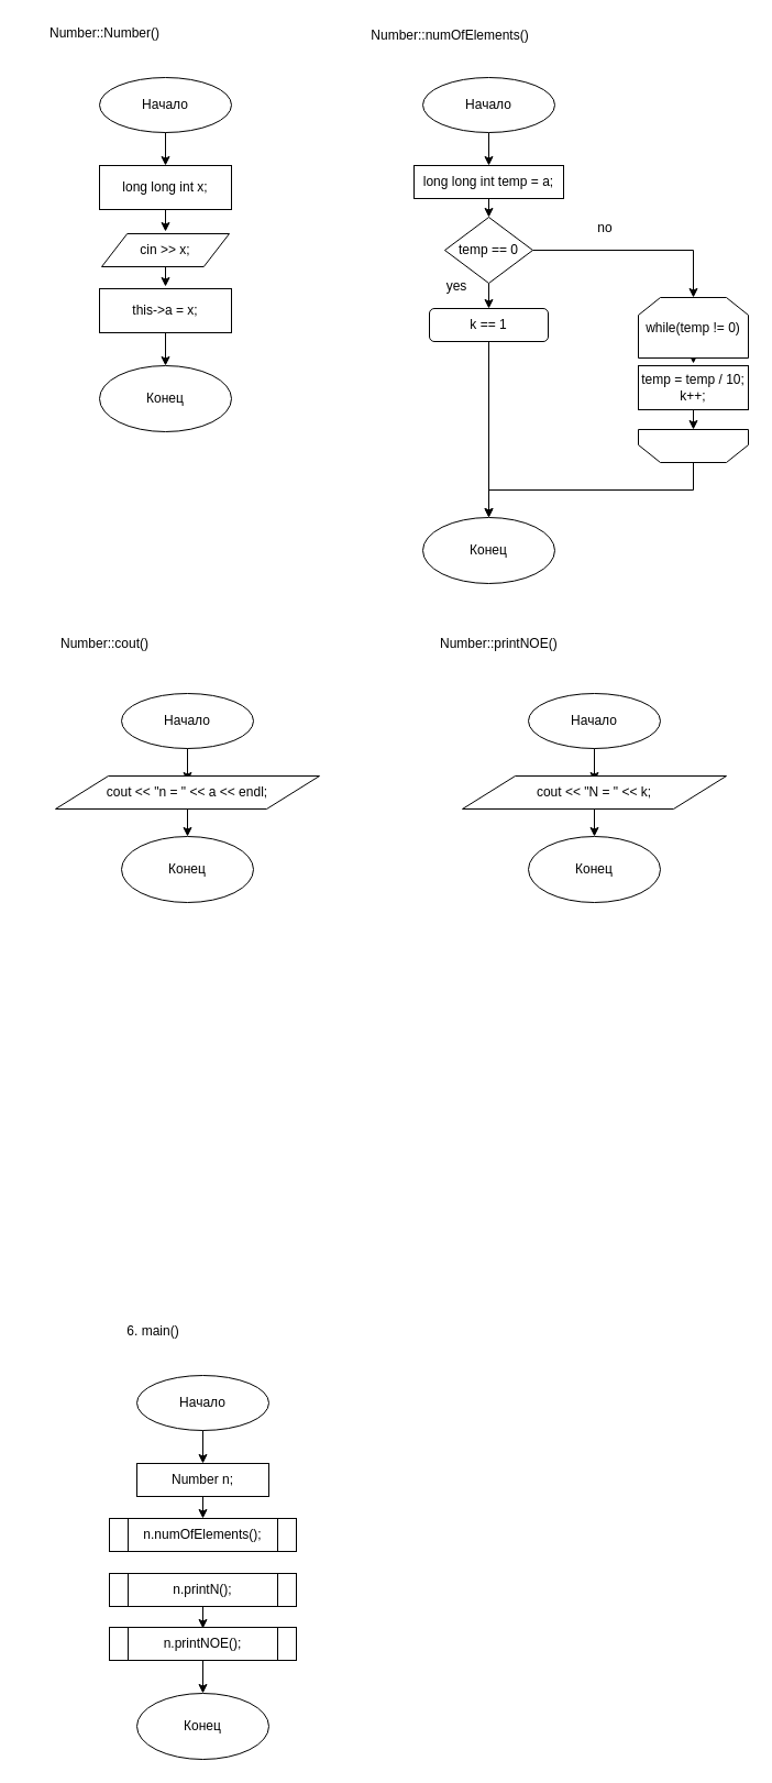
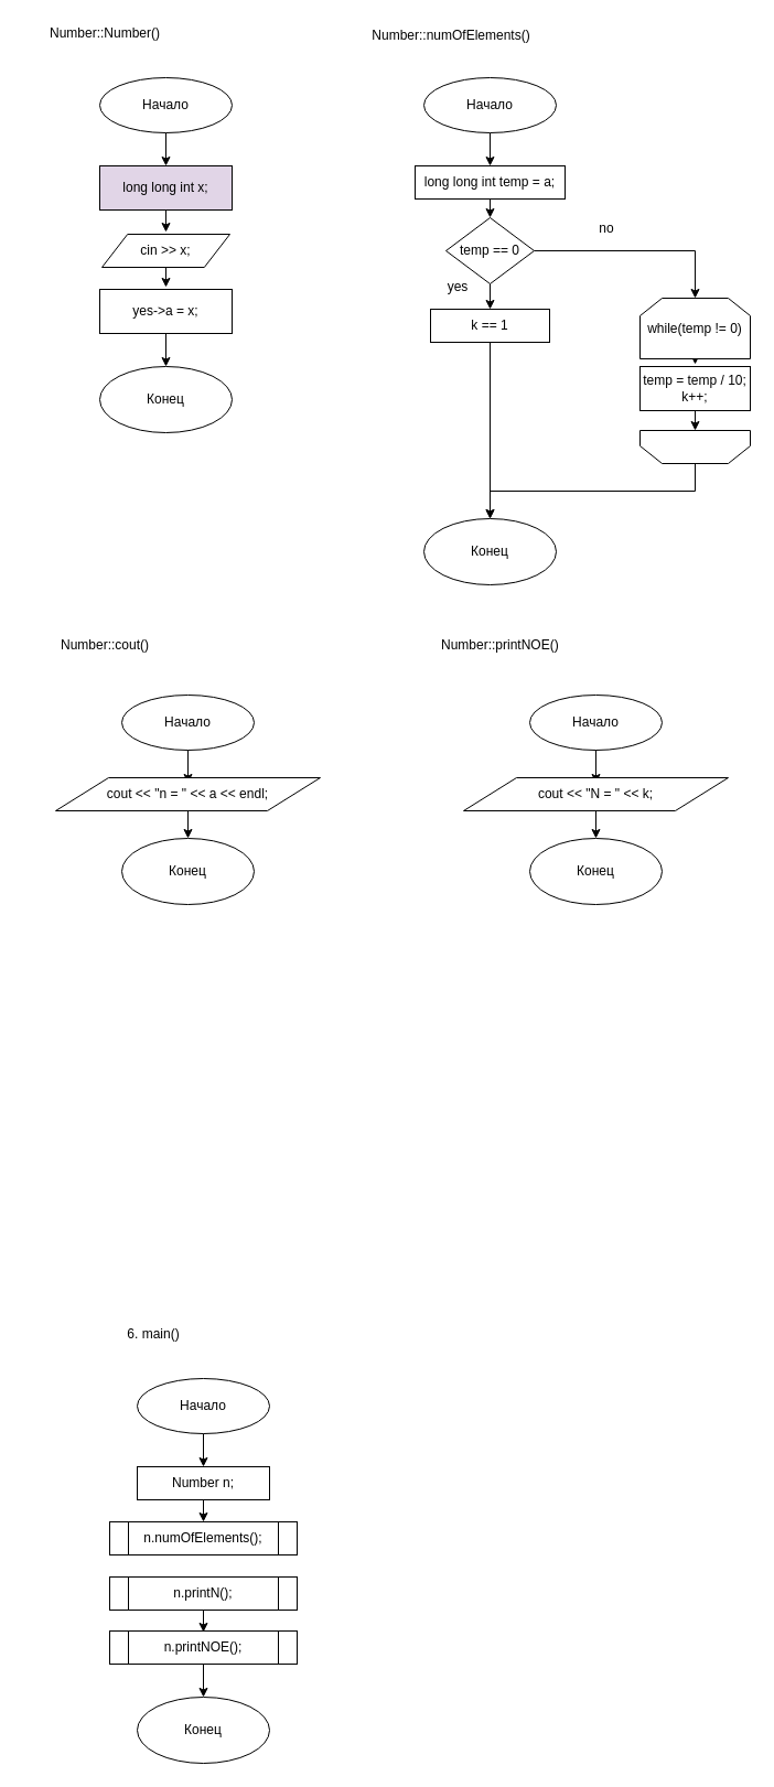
  <mxCell id="0" />
  <mxCell id="1" parent="0" />
  <mxCell id="2" value="Начало" style="ellipse;whiteSpace=wrap;html=1;" vertex="1" parent="1"><mxGeometry x="90" y="70" width="120" height="50" as="geometry" /></mxCell>
  <mxCell id="3" value="Number::Number()" style="text;html=1;strokeColor=none;fillColor=none;align=center;verticalAlign=middle;whiteSpace=wrap;rounded=0;" vertex="1" parent="1"><mxGeometry x="40" y="20" width="110" height="20" as="geometry" /></mxCell>
  <mxCell id="4" style="edgeStyle=orthogonalEdgeStyle;rounded=0;orthogonalLoop=1;jettySize=auto;html=1;exitX=0.5;exitY=1;exitDx=0;exitDy=0;" edge="1" parent="1" source="5"><mxGeometry relative="1" as="geometry"><mxPoint x="150" y="210" as="targetPoint" /></mxGeometry></mxCell>
- <mxCell id="5" value="long long int x;" style="rounded=0;whiteSpace=wrap;html=1;" vertex="1" parent="1"><mxGeometry x="90" y="150" width="120" height="40" as="geometry" /></mxCell>
+ <mxCell id="5" value="long long int x;" style="rounded=0;whiteSpace=wrap;html=1;fillColor=#e1d5e7;" vertex="1" parent="1"><mxGeometry x="90" y="150" width="120" height="40" as="geometry" /></mxCell>
  <mxCell id="6" value="Конец" style="ellipse;whiteSpace=wrap;html=1;" vertex="1" parent="1"><mxGeometry x="90" y="332" width="120" height="60" as="geometry" /></mxCell>
  <mxCell id="7" value="" style="endArrow=classic;html=1;exitX=0.5;exitY=1;exitDx=0;exitDy=0;" edge="1" parent="1" source="2"><mxGeometry width="50" height="50" relative="1" as="geometry"><mxPoint x="90" y="410" as="sourcePoint" /><mxPoint x="150" y="150" as="targetPoint" /></mxGeometry></mxCell>
  <mxCell id="8" value="" style="endArrow=classic;html=1;entryX=0.5;entryY=0;entryDx=0;entryDy=0;" edge="1" parent="1" target="6"><mxGeometry width="50" height="50" relative="1" as="geometry"><mxPoint x="150" y="302" as="sourcePoint" /><mxPoint x="160" y="262" as="targetPoint" /></mxGeometry></mxCell>
  <mxCell id="9" value="Number::numOfElements()" style="text;html=1;strokeColor=none;fillColor=none;align=center;verticalAlign=middle;whiteSpace=wrap;rounded=0;" vertex="1" parent="1"><mxGeometry x="334" y="22" width="150" height="20" as="geometry" /></mxCell>
  <mxCell id="10" style="edgeStyle=orthogonalEdgeStyle;rounded=0;orthogonalLoop=1;jettySize=auto;html=1;exitX=0.5;exitY=1;exitDx=0;exitDy=0;" edge="1" parent="1" source="11"><mxGeometry relative="1" as="geometry"><mxPoint x="444" y="150" as="targetPoint" /></mxGeometry></mxCell>
  <mxCell id="11" value="Начало" style="ellipse;whiteSpace=wrap;html=1;" vertex="1" parent="1"><mxGeometry x="384" y="70" width="120" height="50" as="geometry" /></mxCell>
  <mxCell id="12" style="edgeStyle=orthogonalEdgeStyle;rounded=0;orthogonalLoop=1;jettySize=auto;html=1;exitX=0.5;exitY=1;exitDx=0;exitDy=0;entryX=0.5;entryY=0;entryDx=0;entryDy=0;" edge="1" parent="1" source="13" target="37"><mxGeometry relative="1" as="geometry" /></mxCell>
  <mxCell id="13" value="long long int temp = a;" style="rounded=0;whiteSpace=wrap;html=1;" vertex="1" parent="1"><mxGeometry x="376" y="150" width="136" height="30" as="geometry" /></mxCell>
  <mxCell id="14" value="Конец" style="ellipse;whiteSpace=wrap;html=1;" vertex="1" parent="1"><mxGeometry x="384" y="470" width="120" height="60" as="geometry" /></mxCell>
  <mxCell id="15" value="Number::cout()" style="text;html=1;strokeColor=none;fillColor=none;align=center;verticalAlign=middle;whiteSpace=wrap;rounded=0;" vertex="1" parent="1"><mxGeometry x="20" y="575" width="150" height="20" as="geometry" /></mxCell>
  <mxCell id="16" value="Конец" style="ellipse;whiteSpace=wrap;html=1;" vertex="1" parent="1"><mxGeometry x="110" y="760" width="120" height="60" as="geometry" /></mxCell>
  <mxCell id="17" value="Начало" style="ellipse;whiteSpace=wrap;html=1;" vertex="1" parent="1"><mxGeometry x="110" y="630" width="120" height="50" as="geometry" /></mxCell>
  <mxCell id="18" value="" style="endArrow=classic;html=1;exitX=0.5;exitY=1;exitDx=0;exitDy=0;" edge="1" parent="1" source="17"><mxGeometry width="50" height="50" relative="1" as="geometry"><mxPoint x="110" y="970" as="sourcePoint" /><mxPoint x="170" y="710" as="targetPoint" /></mxGeometry></mxCell>
  <mxCell id="19" style="edgeStyle=orthogonalEdgeStyle;rounded=0;orthogonalLoop=1;jettySize=auto;html=1;exitX=0.5;exitY=1;exitDx=0;exitDy=0;entryX=0.5;entryY=0;entryDx=0;entryDy=0;" edge="1" parent="1" source="20"><mxGeometry relative="1" as="geometry"><mxPoint x="170" y="760" as="targetPoint" /></mxGeometry></mxCell>
  <mxCell id="20" value="cout &amp;lt;&amp;lt; &quot;n = &quot; &amp;lt;&amp;lt; a &amp;lt;&amp;lt; endl;" style="shape=parallelogram;perimeter=parallelogramPerimeter;whiteSpace=wrap;html=1;" vertex="1" parent="1"><mxGeometry x="50" y="705" width="240" height="30" as="geometry" /></mxCell>
  <mxCell id="21" value="6. main()" style="text;html=1;strokeColor=none;fillColor=none;align=center;verticalAlign=middle;whiteSpace=wrap;rounded=0;" vertex="1" parent="1"><mxGeometry x="50" y="1200" width="178" height="20" as="geometry" /></mxCell>
  <mxCell id="22" value="Начало" style="ellipse;whiteSpace=wrap;html=1;" vertex="1" parent="1"><mxGeometry x="124" y="1250" width="120" height="50" as="geometry" /></mxCell>
  <mxCell id="23" value="" style="endArrow=classic;html=1;exitX=0.5;exitY=1;exitDx=0;exitDy=0;" edge="1" parent="1" source="22"><mxGeometry width="50" height="50" relative="1" as="geometry"><mxPoint x="124" y="1590" as="sourcePoint" /><mxPoint x="184" y="1330" as="targetPoint" /></mxGeometry></mxCell>
  <mxCell id="24" style="edgeStyle=orthogonalEdgeStyle;rounded=0;orthogonalLoop=1;jettySize=auto;html=1;exitX=0.5;exitY=1;exitDx=0;exitDy=0;entryX=0.5;entryY=0;entryDx=0;entryDy=0;" edge="1" parent="1" source="25"><mxGeometry relative="1" as="geometry"><mxPoint x="184" y="1380" as="targetPoint" /></mxGeometry></mxCell>
  <mxCell id="25" value="Number n;" style="rounded=0;whiteSpace=wrap;html=1;" vertex="1" parent="1"><mxGeometry x="124" y="1330" width="120" height="30" as="geometry" /></mxCell>
  <mxCell id="26" value="n.numOfElements();" style="shape=process;whiteSpace=wrap;html=1;backgroundOutline=1;" vertex="1" parent="1"><mxGeometry x="99" y="1380" width="170" height="30" as="geometry" /></mxCell>
  <mxCell id="27" style="edgeStyle=orthogonalEdgeStyle;rounded=0;orthogonalLoop=1;jettySize=auto;html=1;exitX=0.5;exitY=1;exitDx=0;exitDy=0;entryX=0.5;entryY=0;entryDx=0;entryDy=0;" edge="1" parent="1" source="28"><mxGeometry relative="1" as="geometry"><mxPoint x="184" y="1480" as="targetPoint" /></mxGeometry></mxCell>
  <mxCell id="28" value="n.printN();" style="shape=process;whiteSpace=wrap;html=1;backgroundOutline=1;" vertex="1" parent="1"><mxGeometry x="99" y="1430" width="170" height="30" as="geometry" /></mxCell>
  <mxCell id="29" style="edgeStyle=orthogonalEdgeStyle;rounded=0;orthogonalLoop=1;jettySize=auto;html=1;exitX=0.5;exitY=1;exitDx=0;exitDy=0;entryX=0.5;entryY=0;entryDx=0;entryDy=0;" edge="1" parent="1" target="30"><mxGeometry relative="1" as="geometry"><mxPoint x="184" y="1509" as="sourcePoint" /></mxGeometry></mxCell>
  <mxCell id="30" value="Конец" style="ellipse;whiteSpace=wrap;html=1;" vertex="1" parent="1"><mxGeometry x="124" y="1539" width="120" height="60" as="geometry" /></mxCell>
  <mxCell id="31" value="n.printNOE();" style="shape=process;whiteSpace=wrap;html=1;backgroundOutline=1;" vertex="1" parent="1"><mxGeometry x="99" y="1479" width="170" height="30" as="geometry" /></mxCell>
- <mxCell id="32" value="this-&amp;gt;a = x;" style="rounded=0;whiteSpace=wrap;html=1;" vertex="1" parent="1"><mxGeometry x="90" y="262" width="120" height="40" as="geometry" /></mxCell>
+ <mxCell id="32" value="yes-&amp;gt;a = x;" style="rounded=0;whiteSpace=wrap;html=1;" vertex="1" parent="1"><mxGeometry x="90" y="262" width="120" height="40" as="geometry" /></mxCell>
  <mxCell id="33" style="edgeStyle=orthogonalEdgeStyle;rounded=0;orthogonalLoop=1;jettySize=auto;html=1;exitX=0.5;exitY=1;exitDx=0;exitDy=0;" edge="1" parent="1" source="34"><mxGeometry relative="1" as="geometry"><mxPoint x="150" y="260" as="targetPoint" /></mxGeometry></mxCell>
  <mxCell id="34" value="cin &amp;gt;&amp;gt; x;" style="shape=parallelogram;perimeter=parallelogramPerimeter;whiteSpace=wrap;html=1;" vertex="1" parent="1"><mxGeometry x="92" y="212" width="116" height="30" as="geometry" /></mxCell>
  <mxCell id="35" style="edgeStyle=orthogonalEdgeStyle;rounded=0;orthogonalLoop=1;jettySize=auto;html=1;exitX=0.5;exitY=1;exitDx=0;exitDy=0;entryX=0.5;entryY=0;entryDx=0;entryDy=0;" edge="1" parent="1" source="37" target="39"><mxGeometry relative="1" as="geometry" /></mxCell>
  <mxCell id="36" style="edgeStyle=orthogonalEdgeStyle;rounded=0;orthogonalLoop=1;jettySize=auto;html=1;exitX=1;exitY=0.5;exitDx=0;exitDy=0;entryX=0.5;entryY=0;entryDx=0;entryDy=0;" edge="1" parent="1" source="37" target="43"><mxGeometry relative="1" as="geometry" /></mxCell>
  <mxCell id="37" value="temp == 0" style="rhombus;whiteSpace=wrap;html=1;" vertex="1" parent="1"><mxGeometry x="404" y="197" width="80" height="60" as="geometry" /></mxCell>
  <mxCell id="38" style="edgeStyle=orthogonalEdgeStyle;rounded=0;orthogonalLoop=1;jettySize=auto;html=1;exitX=0.5;exitY=1;exitDx=0;exitDy=0;entryX=0.5;entryY=0;entryDx=0;entryDy=0;" edge="1" parent="1" source="39" target="14"><mxGeometry relative="1" as="geometry" /></mxCell>
- <mxCell id="39" value="k == 1" style="whiteSpace=wrap;html=1;rounded=1;" vertex="1" parent="1"><mxGeometry x="390" y="280" width="108" height="30" as="geometry" /></mxCell>
+ <mxCell id="39" value="k == 1" style="rounded=0;whiteSpace=wrap;html=1;" vertex="1" parent="1"><mxGeometry x="390" y="280" width="108" height="30" as="geometry" /></mxCell>
  <mxCell id="40" value="yes" style="text;html=1;strokeColor=none;fillColor=none;align=center;verticalAlign=middle;whiteSpace=wrap;rounded=0;" vertex="1" parent="1"><mxGeometry x="395" y="250" width="40" height="20" as="geometry" /></mxCell>
  <mxCell id="41" value="no" style="text;html=1;strokeColor=none;fillColor=none;align=center;verticalAlign=middle;whiteSpace=wrap;rounded=0;" vertex="1" parent="1"><mxGeometry x="530" y="197" width="40" height="20" as="geometry" /></mxCell>
  <mxCell id="42" style="edgeStyle=orthogonalEdgeStyle;rounded=0;orthogonalLoop=1;jettySize=auto;html=1;exitX=0.5;exitY=1;exitDx=0;exitDy=0;" edge="1" parent="1" source="43"><mxGeometry relative="1" as="geometry"><mxPoint x="630" y="330" as="targetPoint" /></mxGeometry></mxCell>
  <mxCell id="43" value="while(temp != 0)" style="shape=loopLimit;whiteSpace=wrap;html=1;" vertex="1" parent="1"><mxGeometry x="580" y="270" width="100" height="55" as="geometry" /></mxCell>
  <mxCell id="44" style="edgeStyle=orthogonalEdgeStyle;rounded=0;orthogonalLoop=1;jettySize=auto;html=1;exitX=0.5;exitY=1;exitDx=0;exitDy=0;entryX=0.5;entryY=1;entryDx=0;entryDy=0;" edge="1" parent="1" source="45" target="47"><mxGeometry relative="1" as="geometry" /></mxCell>
  <mxCell id="45" value="temp = temp / 10;&lt;br&gt;k++;" style="rounded=0;whiteSpace=wrap;html=1;" vertex="1" parent="1"><mxGeometry x="580" y="332" width="100" height="40" as="geometry" /></mxCell>
  <mxCell id="46" style="edgeStyle=orthogonalEdgeStyle;rounded=0;orthogonalLoop=1;jettySize=auto;html=1;exitX=0.5;exitY=0;exitDx=0;exitDy=0;entryX=0.5;entryY=0;entryDx=0;entryDy=0;" edge="1" parent="1" source="47" target="14"><mxGeometry relative="1" as="geometry" /></mxCell>
  <mxCell id="47" value="" style="shape=loopLimit;whiteSpace=wrap;html=1;rotation=-180;" vertex="1" parent="1"><mxGeometry x="580" y="390" width="100" height="30" as="geometry" /></mxCell>
  <mxCell id="48" value="Number::printNOE()&amp;nbsp;" style="text;html=1;strokeColor=none;fillColor=none;align=center;verticalAlign=middle;whiteSpace=wrap;rounded=0;" vertex="1" parent="1"><mxGeometry x="380" y="575" width="150" height="20" as="geometry" /></mxCell>
  <mxCell id="49" value="Конец" style="ellipse;whiteSpace=wrap;html=1;" vertex="1" parent="1"><mxGeometry x="480" y="760" width="120" height="60" as="geometry" /></mxCell>
  <mxCell id="50" value="Начало" style="ellipse;whiteSpace=wrap;html=1;" vertex="1" parent="1"><mxGeometry x="480" y="630" width="120" height="50" as="geometry" /></mxCell>
  <mxCell id="51" value="" style="endArrow=classic;html=1;exitX=0.5;exitY=1;exitDx=0;exitDy=0;" edge="1" parent="1" source="50"><mxGeometry width="50" height="50" relative="1" as="geometry"><mxPoint x="480" y="970" as="sourcePoint" /><mxPoint x="540" y="710" as="targetPoint" /></mxGeometry></mxCell>
  <mxCell id="52" style="edgeStyle=orthogonalEdgeStyle;rounded=0;orthogonalLoop=1;jettySize=auto;html=1;exitX=0.5;exitY=1;exitDx=0;exitDy=0;entryX=0.5;entryY=0;entryDx=0;entryDy=0;" edge="1" parent="1" source="53"><mxGeometry relative="1" as="geometry"><mxPoint x="540" y="760" as="targetPoint" /></mxGeometry></mxCell>
  <mxCell id="53" value="cout &amp;lt;&amp;lt; &quot;N = &quot; &amp;lt;&amp;lt; k;" style="shape=parallelogram;perimeter=parallelogramPerimeter;whiteSpace=wrap;html=1;" vertex="1" parent="1"><mxGeometry x="420" y="705" width="240" height="30" as="geometry" /></mxCell>
